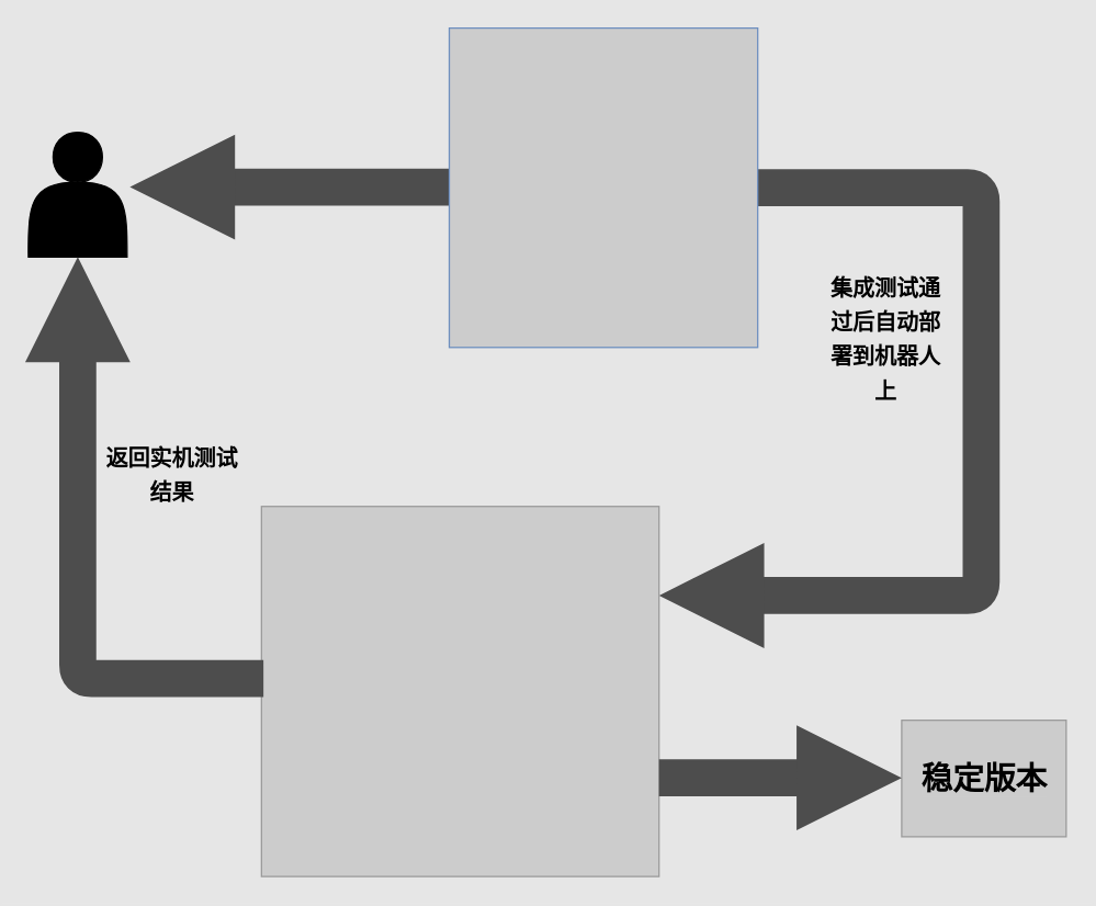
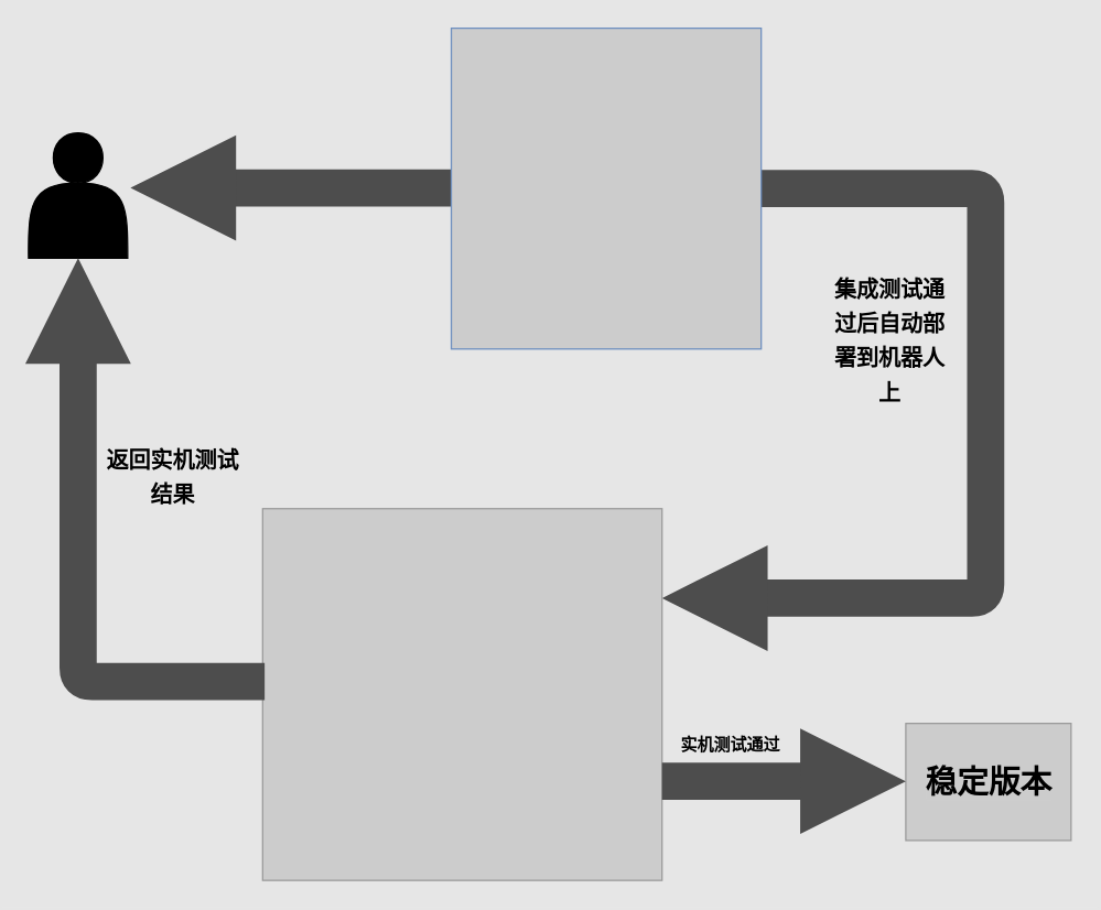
  <mxCell id="0" />
  <mxCell id="1" parent="0" />
  <mxCell id="2" value="" style="shape=actor;whiteSpace=wrap;html=1;fillColor=#000000;" parent="1" vertex="1"><mxGeometry x="20" y="96" width="72" height="91" as="geometry" /></mxCell>
  <mxCell id="3" style="edgeStyle=orthogonalEdgeStyle;rounded=1;orthogonalLoop=1;jettySize=auto;html=1;endArrow=block;endFill=1;strokeColor=#4D4D4D;strokeWidth=27;" edge="1" parent="1" source="12" target="5"><mxGeometry relative="1" as="geometry"><mxPoint x="677" y="118" as="targetPoint" /><Array as="points"><mxPoint x="715" y="136" /><mxPoint x="715" y="434" /></Array></mxGeometry></mxCell>
  <mxCell id="4" style="edgeStyle=orthogonalEdgeStyle;rounded=1;orthogonalLoop=1;jettySize=auto;html=1;endArrow=block;endFill=1;strokeColor=#4D4D4D;strokeWidth=27;" edge="1" parent="1" source="12"><mxGeometry relative="1" as="geometry"><mxPoint x="94" y="136" as="targetPoint" /></mxGeometry></mxCell>
  <mxCell id="5" value="&lt;b&gt;&lt;br&gt;&lt;/b&gt;" style="whiteSpace=wrap;html=1;strokeColor=#999999;fillColor=#CCCCCC;" parent="1" vertex="1"><mxGeometry x="190" y="369" width="290" height="270" as="geometry" /></mxCell>
  <mxCell id="6" value="&lt;p style=&quot;line-height: 200%&quot;&gt;&lt;font style=&quot;font-size: 16px&quot;&gt;返回实机测试结果&lt;/font&gt;&lt;/p&gt;" style="text;html=1;strokeColor=none;fillColor=none;align=center;verticalAlign=middle;whiteSpace=wrap;rounded=0;fontStyle=1" parent="1" vertex="1"><mxGeometry x="75" y="337" width="100" height="20" as="geometry" /></mxCell>
+ <mxCell id="7" value="&lt;p style=&quot;line-height: 200%&quot;&gt;实机测试通过&lt;/p&gt;" style="text;html=1;strokeColor=none;fillColor=none;align=center;verticalAlign=middle;whiteSpace=wrap;rounded=0;fontStyle=1" parent="1" vertex="1"><mxGeometry x="485" y="530" width="90" height="20" as="geometry" /></mxCell>
  <mxCell id="8" value="" style="rounded=0;whiteSpace=wrap;html=1;strokeColor=#999999;fillColor=#CCCCCC;" vertex="1" parent="1"><mxGeometry x="657" y="525" width="120" height="85" as="geometry" /></mxCell>
  <mxCell id="9" value="" style="edgeStyle=segmentEdgeStyle;endArrow=block;html=1;strokeWidth=27;strokeColor=#4D4D4D;exitX=0.005;exitY=0.465;exitDx=0;exitDy=0;exitPerimeter=0;entryX=0.5;entryY=1;entryDx=0;entryDy=0;endFill=1;" edge="1" parent="1" source="5" target="2"><mxGeometry width="50" height="50" relative="1" as="geometry"><mxPoint x="147" y="165" as="sourcePoint" /><mxPoint x="53" y="49" as="targetPoint" /></mxGeometry></mxCell>
  <mxCell id="10" value="" style="edgeStyle=segmentEdgeStyle;endArrow=block;html=1;strokeWidth=27;strokeColor=#4D4D4D;endFill=1;" edge="1" parent="1" target="8"><mxGeometry width="50" height="50" relative="1" as="geometry"><mxPoint x="480" y="567" as="sourcePoint" /><mxPoint x="610" y="567" as="targetPoint" /><Array as="points" /></mxGeometry></mxCell>
  <mxCell id="11" value="&lt;b style=&quot;line-height: 200%&quot;&gt;&lt;font style=&quot;font-size: 16px&quot;&gt;集成测试通过后自动部署到机器人上&lt;/font&gt;&lt;/b&gt;" style="text;html=1;strokeColor=none;fillColor=none;align=center;verticalAlign=middle;whiteSpace=wrap;rounded=0;" vertex="1" parent="1"><mxGeometry x="597" y="238" width="97" height="20" as="geometry" /></mxCell>
  <mxCell id="12" value="" style="whiteSpace=wrap;html=1;strokeColor=#6c8ebf;fillColor=#CCCCCC;" parent="1" vertex="1"><mxGeometry x="327" y="20" width="225" height="233" as="geometry" /></mxCell>
  <mxCell id="13" value="&lt;b&gt;&lt;font style=&quot;font-size: 23px ; background-color: rgb(204 , 204 , 204) ; line-height: 100%&quot;&gt;稳定版本&lt;/font&gt;&lt;/b&gt;" style="text;html=1;strokeColor=none;fillColor=none;align=center;verticalAlign=middle;whiteSpace=wrap;rounded=0;labelBackgroundColor=#E6E6E6;" vertex="1" parent="1"><mxGeometry x="667.5" y="544" width="99" height="47" as="geometry" /></mxCell>
